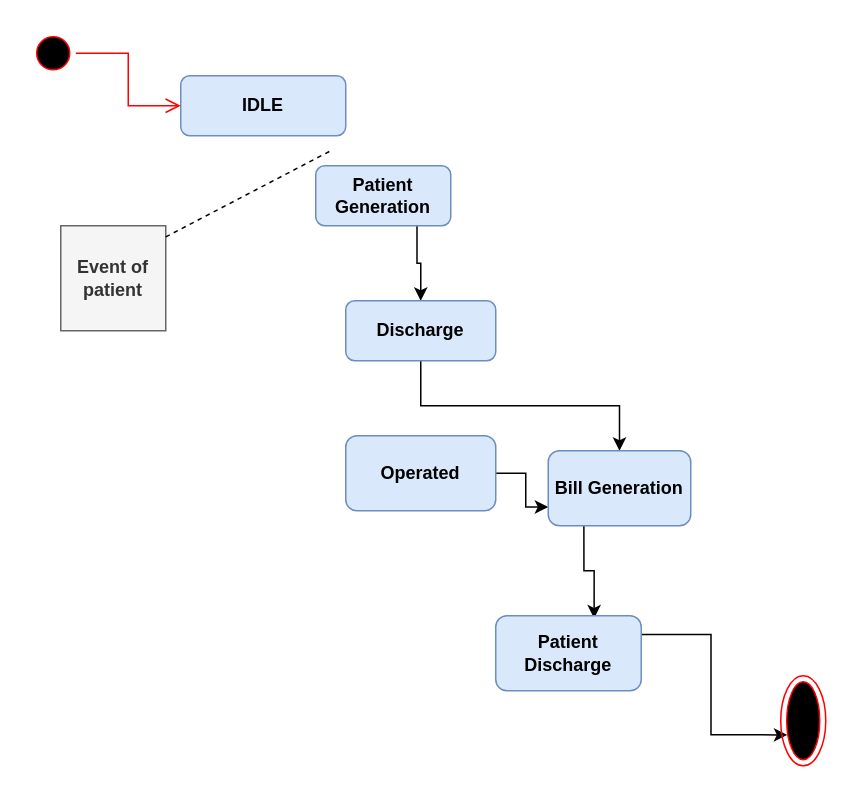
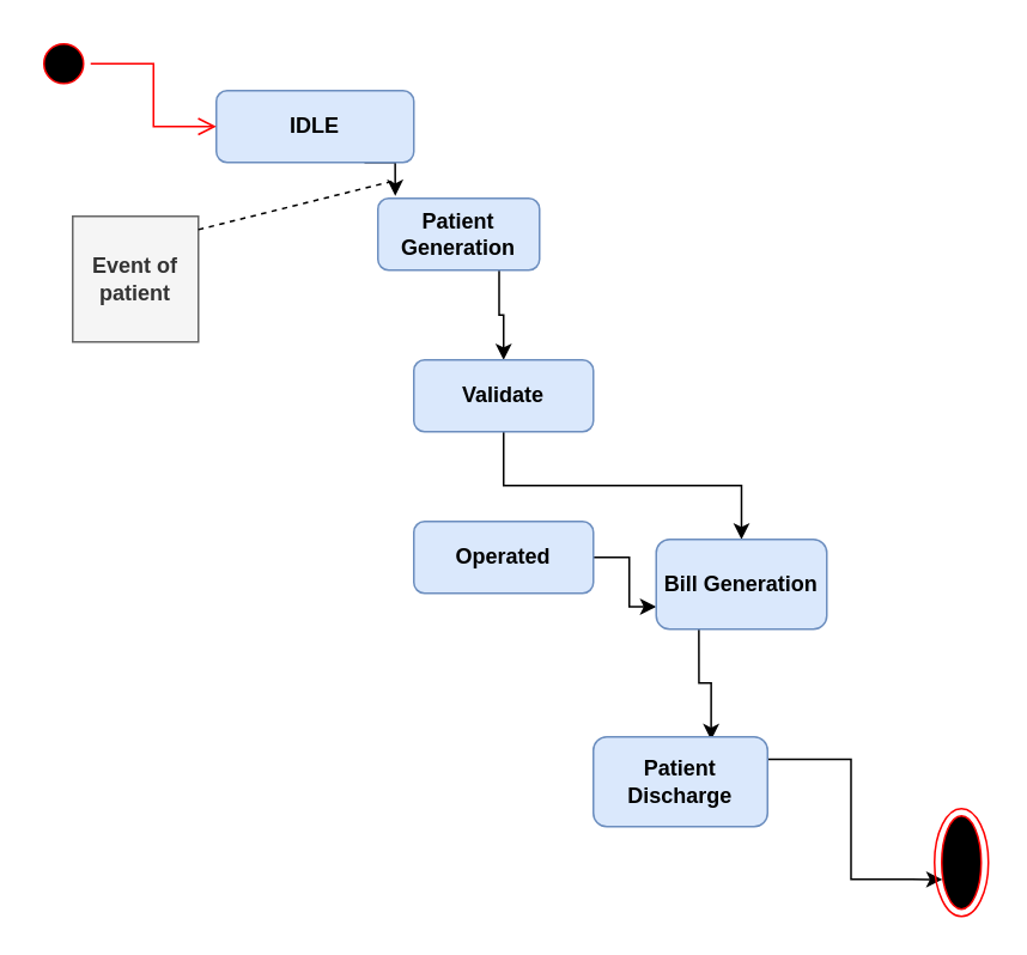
  <mxCell id="0" />
  <mxCell id="1" parent="0" />
+ <mxCell id="2" style="edgeStyle=orthogonalEdgeStyle;rounded=0;orthogonalLoop=1;jettySize=auto;html=1;exitX=0.75;exitY=1;exitDx=0;exitDy=0;entryX=0.107;entryY=-0.035;entryDx=0;entryDy=0;entryPerimeter=0;" edge="1" parent="1" source="3" target="5"><mxGeometry relative="1" as="geometry" /></mxCell>
  <mxCell id="3" value="&lt;b&gt;IDLE&lt;/b&gt;" style="rounded=1;whiteSpace=wrap;html=1;fillColor=#dae8fc;strokeColor=#6c8ebf;" vertex="1" parent="1"><mxGeometry x="120" y="50" width="110" height="40" as="geometry" /></mxCell>
  <mxCell id="4" style="edgeStyle=orthogonalEdgeStyle;rounded=0;orthogonalLoop=1;jettySize=auto;html=1;exitX=0.75;exitY=1;exitDx=0;exitDy=0;entryX=0.5;entryY=0;entryDx=0;entryDy=0;" edge="1" parent="1" source="5" target="7"><mxGeometry relative="1" as="geometry" /></mxCell>
  <mxCell id="5" value="&lt;b&gt;Patient&lt;/b&gt;&lt;br&gt;&lt;b&gt;Generation&lt;/b&gt;" style="rounded=1;whiteSpace=wrap;html=1;fillColor=#dae8fc;strokeColor=#6c8ebf;" vertex="1" parent="1"><mxGeometry x="210" y="110" width="90" height="40" as="geometry" /></mxCell>
  <mxCell id="6" style="edgeStyle=orthogonalEdgeStyle;rounded=0;orthogonalLoop=1;jettySize=auto;html=1;exitX=0.5;exitY=1;exitDx=0;exitDy=0;" edge="1" parent="1" source="7" target="11"><mxGeometry relative="1" as="geometry" /></mxCell>
- <mxCell id="7" value="&lt;b&gt;Discharge&lt;/b&gt;" style="rounded=1;whiteSpace=wrap;html=1;fillColor=#dae8fc;strokeColor=#6c8ebf;" vertex="1" parent="1"><mxGeometry x="230" y="200" width="100" height="40" as="geometry" /></mxCell>
+ <mxCell id="7" value="&lt;b&gt;Validate&lt;/b&gt;" style="rounded=1;whiteSpace=wrap;html=1;fillColor=#dae8fc;strokeColor=#6c8ebf;" vertex="1" parent="1"><mxGeometry x="230" y="200" width="100" height="40" as="geometry" /></mxCell>
  <mxCell id="8" style="edgeStyle=orthogonalEdgeStyle;rounded=0;orthogonalLoop=1;jettySize=auto;html=1;exitX=1;exitY=0.5;exitDx=0;exitDy=0;entryX=0;entryY=0.75;entryDx=0;entryDy=0;" edge="1" parent="1" source="9" target="11"><mxGeometry relative="1" as="geometry" /></mxCell>
- <mxCell id="9" value="&lt;b&gt;Operated&lt;/b&gt;" style="rounded=1;whiteSpace=wrap;html=1;fillColor=#dae8fc;strokeColor=#6c8ebf;" vertex="1" parent="1"><mxGeometry x="230" y="290" width="100" height="50" as="geometry" /></mxCell>
+ <mxCell id="9" value="&lt;b&gt;Operated&lt;/b&gt;" style="rounded=1;whiteSpace=wrap;html=1;fillColor=#dae8fc;strokeColor=#6c8ebf;" vertex="1" parent="1"><mxGeometry x="230" y="290" width="100" height="40" as="geometry" /></mxCell>
  <mxCell id="10" style="edgeStyle=orthogonalEdgeStyle;rounded=0;orthogonalLoop=1;jettySize=auto;html=1;exitX=0.25;exitY=1;exitDx=0;exitDy=0;entryX=0.676;entryY=0.036;entryDx=0;entryDy=0;entryPerimeter=0;" edge="1" parent="1" source="11" target="13"><mxGeometry relative="1" as="geometry" /></mxCell>
  <mxCell id="11" value="&lt;b&gt;Bill Generation&lt;/b&gt;" style="rounded=1;whiteSpace=wrap;html=1;fillColor=#dae8fc;strokeColor=#6c8ebf;" vertex="1" parent="1"><mxGeometry x="365" y="300" width="95" height="50" as="geometry" /></mxCell>
  <mxCell id="12" style="edgeStyle=orthogonalEdgeStyle;rounded=0;orthogonalLoop=1;jettySize=auto;html=1;exitX=1;exitY=0.25;exitDx=0;exitDy=0;entryX=0.147;entryY=0.657;entryDx=0;entryDy=0;entryPerimeter=0;" edge="1" parent="1" source="13" target="14"><mxGeometry relative="1" as="geometry" /></mxCell>
  <mxCell id="13" value="&lt;b&gt;Patient Discharge&lt;/b&gt;" style="rounded=1;whiteSpace=wrap;html=1;fillColor=#dae8fc;strokeColor=#6c8ebf;" vertex="1" parent="1"><mxGeometry x="330" y="410" width="97" height="50" as="geometry" /></mxCell>
  <mxCell id="14" value="" style="ellipse;html=1;shape=endState;fillColor=#000000;strokeColor=#ff0000;" vertex="1" parent="1"><mxGeometry x="520" y="450" width="30" height="60" as="geometry" /></mxCell>
- <mxCell id="15" value="&lt;b&gt;Event of patient&lt;/b&gt;" style="whiteSpace=wrap;html=1;aspect=fixed;fillColor=#f5f5f5;fontColor=#333333;strokeColor=#666666;" vertex="1" parent="1"><mxGeometry x="40" y="150" width="70" height="70" as="geometry" /></mxCell>
+ <mxCell id="15" value="&lt;b&gt;Event of patient&lt;/b&gt;" style="whiteSpace=wrap;html=1;aspect=fixed;fillColor=#f5f5f5;fontColor=#333333;strokeColor=#666666;" vertex="1" parent="1"><mxGeometry x="40" y="120" width="70" height="70" as="geometry" /></mxCell>
  <mxCell id="16" value="" style="ellipse;html=1;shape=startState;fillColor=#000000;strokeColor=#ff0000;" vertex="1" parent="1"><mxGeometry x="20" y="20" width="30" height="30" as="geometry" /></mxCell>
  <mxCell id="17" value="" style="edgeStyle=orthogonalEdgeStyle;html=1;verticalAlign=bottom;endArrow=open;endSize=8;strokeColor=#ff0000;rounded=0;entryX=0;entryY=0.5;entryDx=0;entryDy=0;" edge="1" parent="1" source="16" target="3"><mxGeometry relative="1" as="geometry"><mxPoint x="35" y="110" as="targetPoint" /></mxGeometry></mxCell>
  <mxCell id="18" value="" style="endArrow=none;dashed=1;html=1;rounded=0;exitX=1;exitY=0.106;exitDx=0;exitDy=0;exitPerimeter=0;" edge="1" parent="1" source="15"><mxGeometry width="50" height="50" relative="1" as="geometry"><mxPoint x="340" y="320" as="sourcePoint" /><mxPoint x="220" y="100" as="targetPoint" /><Array as="points" /></mxGeometry></mxCell>
